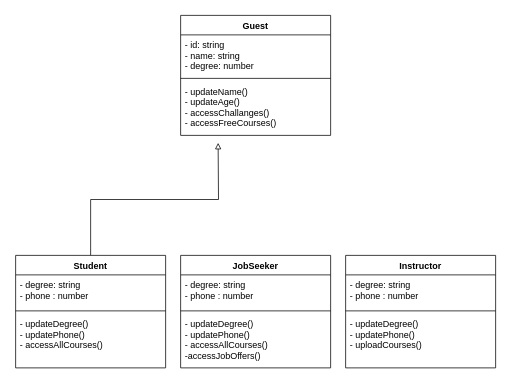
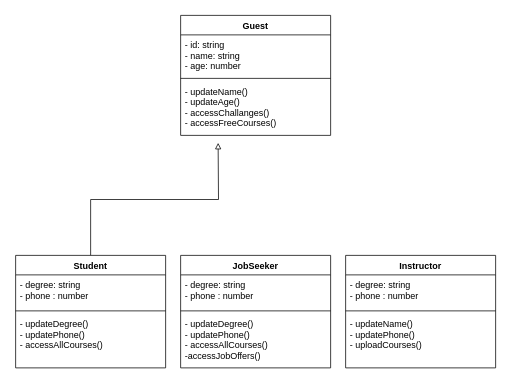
  <mxCell id="0" />
  <mxCell id="1" parent="0" />
  <mxCell id="2" value="Guest" style="swimlane;fontStyle=1;align=center;verticalAlign=top;childLayout=stackLayout;horizontal=1;startSize=26;horizontalStack=0;resizeParent=1;resizeParentMax=0;resizeLast=0;collapsible=1;marginBottom=0;" vertex="1" parent="1"><mxGeometry x="240" y="20" width="200" height="160" as="geometry" /></mxCell>
- <mxCell id="3" value="- id: string&#10;- name: string&#10;- degree: number&#10;" style="text;strokeColor=none;fillColor=none;align=left;verticalAlign=top;spacingLeft=4;spacingRight=4;overflow=hidden;rotatable=0;points=[[0,0.5],[1,0.5]];portConstraint=eastwest;" vertex="1" parent="2"><mxGeometry y="26" width="200" height="54" as="geometry" /></mxCell>
+ <mxCell id="3" value="- id: string&#10;- name: string&#10;- age: number&#10;" style="text;strokeColor=none;fillColor=none;align=left;verticalAlign=top;spacingLeft=4;spacingRight=4;overflow=hidden;rotatable=0;points=[[0,0.5],[1,0.5]];portConstraint=eastwest;" vertex="1" parent="2"><mxGeometry y="26" width="200" height="54" as="geometry" /></mxCell>
  <mxCell id="4" value="" style="line;strokeWidth=1;fillColor=none;align=left;verticalAlign=middle;spacingTop=-1;spacingLeft=3;spacingRight=3;rotatable=0;labelPosition=right;points=[];portConstraint=eastwest;" vertex="1" parent="2"><mxGeometry y="80" width="200" height="8" as="geometry" /></mxCell>
  <mxCell id="5" value="- updateName()&#10;- updateAge()&#10;- accessChallanges()&#10;- accessFreeCourses()" style="text;strokeColor=none;fillColor=none;align=left;verticalAlign=top;spacingLeft=4;spacingRight=4;overflow=hidden;rotatable=0;points=[[0,0.5],[1,0.5]];portConstraint=eastwest;" vertex="1" parent="2"><mxGeometry y="88" width="200" height="72" as="geometry" /></mxCell>
  <mxCell id="6" style="edgeStyle=orthogonalEdgeStyle;rounded=0;orthogonalLoop=1;jettySize=auto;html=1;exitX=0.5;exitY=0;exitDx=0;exitDy=0;endArrow=block;endFill=0;" edge="1" parent="1" source="7"><mxGeometry relative="1" as="geometry"><mxPoint x="290" y="190" as="targetPoint" /></mxGeometry></mxCell>
  <mxCell id="7" value="Student" style="swimlane;fontStyle=1;align=center;verticalAlign=top;childLayout=stackLayout;horizontal=1;startSize=26;horizontalStack=0;resizeParent=1;resizeParentMax=0;resizeLast=0;collapsible=1;marginBottom=0;" vertex="1" parent="1"><mxGeometry x="20" y="340" width="200" height="150" as="geometry" /></mxCell>
  <mxCell id="8" value="- degree: string&#10;- phone : number&#10;" style="text;strokeColor=none;fillColor=none;align=left;verticalAlign=top;spacingLeft=4;spacingRight=4;overflow=hidden;rotatable=0;points=[[0,0.5],[1,0.5]];portConstraint=eastwest;" vertex="1" parent="7"><mxGeometry y="26" width="200" height="44" as="geometry" /></mxCell>
  <mxCell id="9" value="" style="line;strokeWidth=1;fillColor=none;align=left;verticalAlign=middle;spacingTop=-1;spacingLeft=3;spacingRight=3;rotatable=0;labelPosition=right;points=[];portConstraint=eastwest;" vertex="1" parent="7"><mxGeometry y="70" width="200" height="8" as="geometry" /></mxCell>
  <mxCell id="10" value="- updateDegree()&#10;- updatePhone()&#10;- accessAllCourses()" style="text;strokeColor=none;fillColor=none;align=left;verticalAlign=top;spacingLeft=4;spacingRight=4;overflow=hidden;rotatable=0;points=[[0,0.5],[1,0.5]];portConstraint=eastwest;" vertex="1" parent="7"><mxGeometry y="78" width="200" height="72" as="geometry" /></mxCell>
  <mxCell id="11" value="JobSeeker" style="swimlane;fontStyle=1;align=center;verticalAlign=top;childLayout=stackLayout;horizontal=1;startSize=26;horizontalStack=0;resizeParent=1;resizeParentMax=0;resizeLast=0;collapsible=1;marginBottom=0;" vertex="1" parent="1"><mxGeometry x="240" y="340" width="200" height="150" as="geometry" /></mxCell>
  <mxCell id="12" value="- degree: string&#10;- phone : number&#10;" style="text;strokeColor=none;fillColor=none;align=left;verticalAlign=top;spacingLeft=4;spacingRight=4;overflow=hidden;rotatable=0;points=[[0,0.5],[1,0.5]];portConstraint=eastwest;" vertex="1" parent="11"><mxGeometry y="26" width="200" height="44" as="geometry" /></mxCell>
  <mxCell id="13" value="" style="line;strokeWidth=1;fillColor=none;align=left;verticalAlign=middle;spacingTop=-1;spacingLeft=3;spacingRight=3;rotatable=0;labelPosition=right;points=[];portConstraint=eastwest;" vertex="1" parent="11"><mxGeometry y="70" width="200" height="8" as="geometry" /></mxCell>
  <mxCell id="14" value="- updateDegree()&#10;- updatePhone()&#10;- accessAllCourses()&#10;-accessJobOffers()" style="text;strokeColor=none;fillColor=none;align=left;verticalAlign=top;spacingLeft=4;spacingRight=4;overflow=hidden;rotatable=0;points=[[0,0.5],[1,0.5]];portConstraint=eastwest;" vertex="1" parent="11"><mxGeometry y="78" width="200" height="72" as="geometry" /></mxCell>
  <mxCell id="15" value="Instructor" style="swimlane;fontStyle=1;align=center;verticalAlign=top;childLayout=stackLayout;horizontal=1;startSize=26;horizontalStack=0;resizeParent=1;resizeParentMax=0;resizeLast=0;collapsible=1;marginBottom=0;" vertex="1" parent="1"><mxGeometry x="460" y="340" width="200" height="150" as="geometry" /></mxCell>
  <mxCell id="16" value="- degree: string&#10;- phone : number&#10;" style="text;strokeColor=none;fillColor=none;align=left;verticalAlign=top;spacingLeft=4;spacingRight=4;overflow=hidden;rotatable=0;points=[[0,0.5],[1,0.5]];portConstraint=eastwest;" vertex="1" parent="15"><mxGeometry y="26" width="200" height="44" as="geometry" /></mxCell>
  <mxCell id="17" value="" style="line;strokeWidth=1;fillColor=none;align=left;verticalAlign=middle;spacingTop=-1;spacingLeft=3;spacingRight=3;rotatable=0;labelPosition=right;points=[];portConstraint=eastwest;" vertex="1" parent="15"><mxGeometry y="70" width="200" height="8" as="geometry" /></mxCell>
- <mxCell id="18" value="- updateDegree()&#10;- updatePhone()&#10;- uploadCourses()" style="text;strokeColor=none;fillColor=none;align=left;verticalAlign=top;spacingLeft=4;spacingRight=4;overflow=hidden;rotatable=0;points=[[0,0.5],[1,0.5]];portConstraint=eastwest;" vertex="1" parent="15"><mxGeometry y="78" width="200" height="72" as="geometry" /></mxCell>
+ <mxCell id="18" value="- updateName()&#10;- updatePhone()&#10;- uploadCourses()" style="text;strokeColor=none;fillColor=none;align=left;verticalAlign=top;spacingLeft=4;spacingRight=4;overflow=hidden;rotatable=0;points=[[0,0.5],[1,0.5]];portConstraint=eastwest;" vertex="1" parent="15"><mxGeometry y="78" width="200" height="72" as="geometry" /></mxCell>
